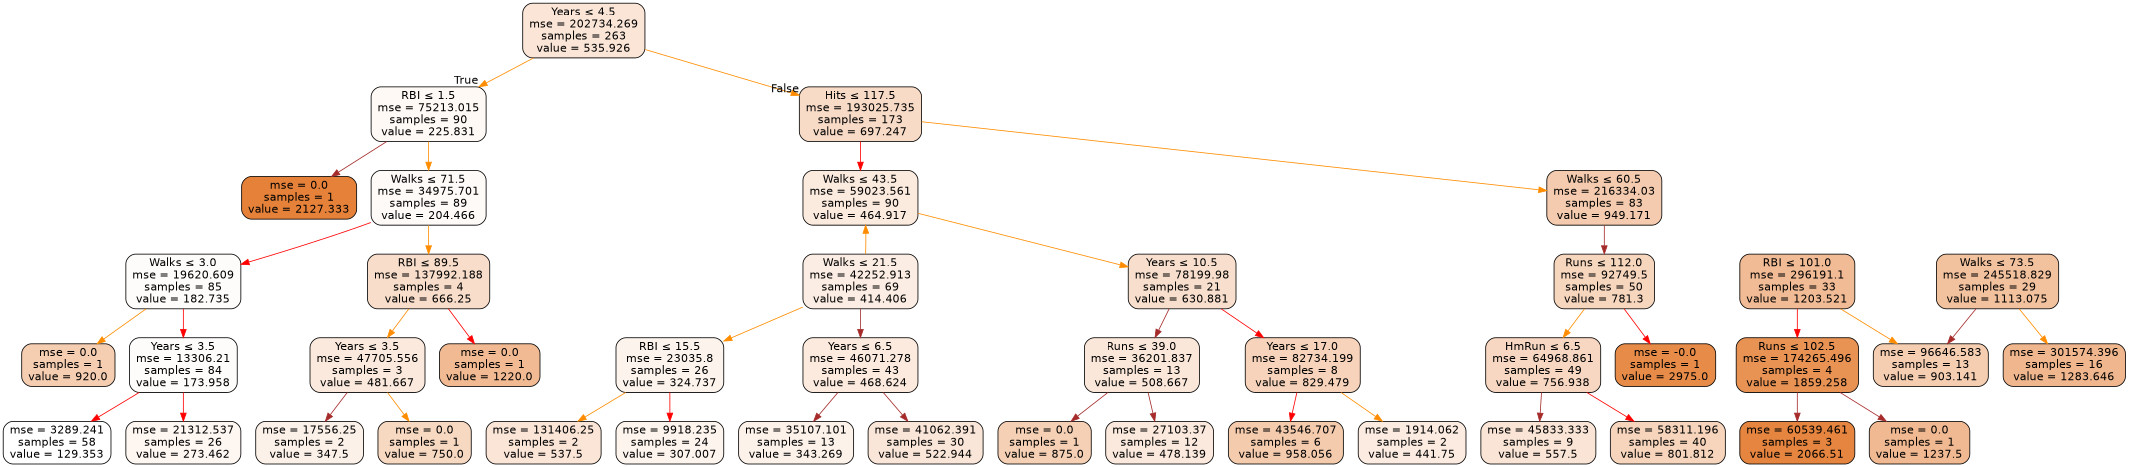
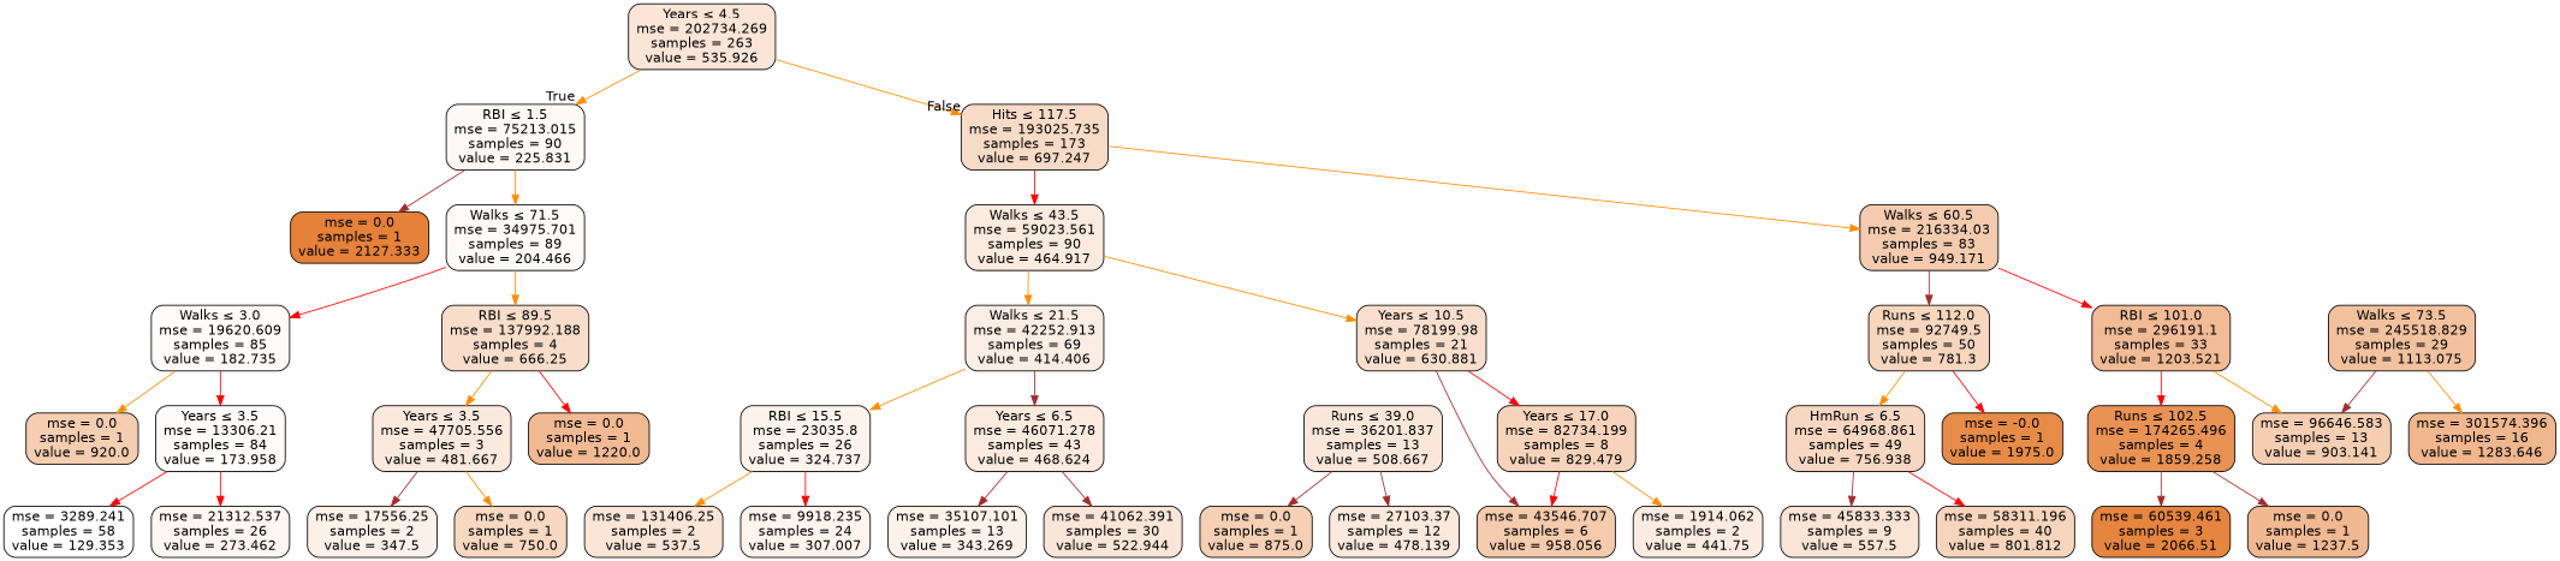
  digraph {
    node [color=black fillcolor="#fae5d7" fontname=helvetica shape=box style="filled, rounded"]
    edge [color=darkorange fontname=helvetica]
    n1 [label=<Years &le; 4.5<br/>mse = 202734.269<br/>samples = 263<br/>value = 535.926>]
    n2 [fillcolor="#fef9f5" label=<RBI &le; 1.5<br/>mse = 75213.015<br/>samples = 90<br/>value = 225.831>]
    n3 [fillcolor="#f8dbc7" label=<Hits &le; 117.5<br/>mse = 193025.735<br/>samples = 173<br/>value = 697.247>]
    n4 [fillcolor="#e58139" label=<mse = 0.0<br/>samples = 1<br/>value = 2127.333>]
    n5 [fillcolor="#fefaf8" label=<Walks &le; 71.5<br/>mse = 34975.701<br/>samples = 89<br/>value = 204.466>]
    n6 [fillcolor="#fbeade" label=<Walks &le; 43.5<br/>mse = 59023.561<br/>samples = 90<br/>value = 464.917>]
    n7 [fillcolor="#f4cbae" label=<Walks &le; 60.5<br/>mse = 216334.03<br/>samples = 83<br/>value = 949.171>]
    n8 [fillcolor="#fefcfa" label=<Walks &le; 3.0<br/>mse = 19620.609<br/>samples = 85<br/>value = 182.735>]
    n9 [fillcolor="#f8ddca" label=<RBI &le; 89.5<br/>mse = 137992.188<br/>samples = 4<br/>value = 666.25>]
    n10 [fillcolor="#f5cdb1" label=<mse = 0.0<br/>samples = 1<br/>value = 920.0>]
    n11 [fillcolor="#fefcfb" label=<Years &le; 3.5<br/>mse = 13306.21<br/>samples = 84<br/>value = 173.958>]
    n12 [fillcolor="#fae9dc" label=<Years &le; 3.5<br/>mse = 47705.556<br/>samples = 3<br/>value = 481.667>]
    n13 [fillcolor="#f1ba93" label=<mse = 0.0<br/>samples = 1<br/>value = 1220.0>]
    n14 [fillcolor="#ffffff" label=<mse = 3289.241<br/>samples = 58<br/>value = 129.353>]
    n15 [fillcolor="#fdf6f1" label=<mse = 21312.537<br/>samples = 26<br/>value = 273.462>]
    n16 [fillcolor="#fcf1e9" label=<mse = 17556.25<br/>samples = 2<br/>value = 347.5>]
    n17 [fillcolor="#f7d8c1" label=<mse = 0.0<br/>samples = 1<br/>value = 750.0>]
    n18 [fillcolor="#fbede3" label=<Walks &le; 21.5<br/>mse = 42252.913<br/>samples = 69<br/>value = 414.406>]
    n19 [fillcolor="#f8dfcd" label=<Years &le; 10.5<br/>mse = 78199.98<br/>samples = 21<br/>value = 630.881>]
    n20 [fillcolor="#f7d6be" label=<Runs &le; 112.0<br/>mse = 92749.5<br/>samples = 50<br/>value = 781.3>]
    n21 [fillcolor="#f1bb95" label=<RBI &le; 101.0<br/>mse = 296191.1<br/>samples = 33<br/>value = 1203.521>]
    n22 [fillcolor="#fcf3ec" label=<RBI &le; 15.5<br/>mse = 23035.8<br/>samples = 26<br/>value = 324.737>]
    n23 [fillcolor="#fbeadd" label=<Years &le; 6.5<br/>mse = 46071.278<br/>samples = 43<br/>value = 468.624>]
    n24 [fillcolor="#fae7d9" label=<Runs &le; 39.0<br/>mse = 36201.837<br/>samples = 13<br/>value = 508.667>]
    n25 [fillcolor="#f6d3ba" label=<Years &le; 17.0<br/>mse = 82734.199<br/>samples = 8<br/>value = 829.479>]
    n26 [label=<mse = 131406.25<br/>samples = 2<br/>value = 537.5>]
    n27 [fillcolor="#fdf4ed" label=<mse = 9918.235<br/>samples = 24<br/>value = 307.007>]
    n28 [fillcolor="#fcf2ea" label=<mse = 35107.101<br/>samples = 13<br/>value = 343.269>]
    n29 [fillcolor="#fae6d8" label=<mse = 41062.391<br/>samples = 30<br/>value = 522.944>]
    n30 [fillcolor="#f5d0b5" label=<mse = 0.0<br/>samples = 1<br/>value = 875.0>]
    n31 [fillcolor="#fae9dc" label=<mse = 27103.37<br/>samples = 12<br/>value = 478.139>]
    n32 [fillcolor="#f4cbad" label=<mse = 43546.707<br/>samples = 6<br/>value = 958.056>]
    n33 [fillcolor="#fbebe0" label=<mse = 1914.062<br/>samples = 2<br/>value = 441.75>]
    n34 [fillcolor="#f7d7c1" label=<HmRun &le; 6.5<br/>mse = 64968.861<br/>samples = 49<br/>value = 756.938>]
-   n35 [fillcolor="#e78b48" label=<mse = -0.0<br/>samples = 1<br/>value = 2975.0>]
+   n35 [fillcolor="#e78b48" label=<mse = -0.0<br/>samples = 1<br/>value = 1975.0>]
    n36 [fillcolor="#e89254" label=<Runs &le; 102.5<br/>mse = 174265.496<br/>samples = 4<br/>value = 1859.258>]
    n37 [fillcolor="#f5ceb2" label=<mse = 96646.583<br/>samples = 13<br/>value = 903.141>]
    n38 [fillcolor="#f9e4d5" label=<mse = 45833.333<br/>samples = 9<br/>value = 557.5>]
    n39 [fillcolor="#f6d5bc" label=<mse = 58311.196<br/>samples = 40<br/>value = 801.812>]
    n40 [fillcolor="#f2c19e" label=<Walks &le; 73.5<br/>mse = 245518.829<br/>samples = 29<br/>value = 1113.075>]
    n41 [fillcolor="#f0b68d" label=<mse = 301574.396<br/>samples = 16<br/>value = 1283.646>]
    n42 [fillcolor="#e6853f" label=<mse = 60539.461<br/>samples = 3<br/>value = 2066.51>]
    n43 [fillcolor="#f1b991" label=<mse = 0.0<br/>samples = 1<br/>value = 1237.5>]
    n1 -> n2 [headlabel=True labelangle=45 labeldistance=2.5]
    n1 -> n3 [headlabel=False labelangle=-45 labeldistance=2.5]
    n2 -> n4 [color=brown]
    n2 -> n5
    n3 -> n6 [color=red]
    n3 -> n7
    n5 -> n8 [color=red]
    n5 -> n9
-   n18 -> n6
+   n6 -> n18
    n6 -> n19
    n7 -> n20 [color=brown]
+   n7 -> n21 [color=red]
    n8 -> n10
    n8 -> n11 [color=red]
    n9 -> n12
    n9 -> n13 [color=red]
    n11 -> n14 [color=red]
    n11 -> n15 [color=red]
    n12 -> n16 [color=brown]
    n12 -> n17
    n18 -> n22
    n18 -> n23 [color=brown]
-   n19 -> n24 [color=brown]
+   n19 -> n32 [color=brown]
    n19 -> n25 [color=red]
    n20 -> n34
    n20 -> n35 [color=red]
    n21 -> n36 [color=red]
    n21 -> n37
    n22 -> n26
    n22 -> n27 [color=red]
    n23 -> n28 [color=brown]
    n23 -> n29 [color=brown]
    n24 -> n30 [color=brown]
    n24 -> n31 [color=brown]
    n25 -> n32 [color=red]
    n25 -> n33
    n34 -> n38 [color=brown]
    n34 -> n39 [color=red]
    n36 -> n42 [color=brown]
    n36 -> n43 [color=brown]
    n40 -> n37 [color=brown]
    n40 -> n41
  }
